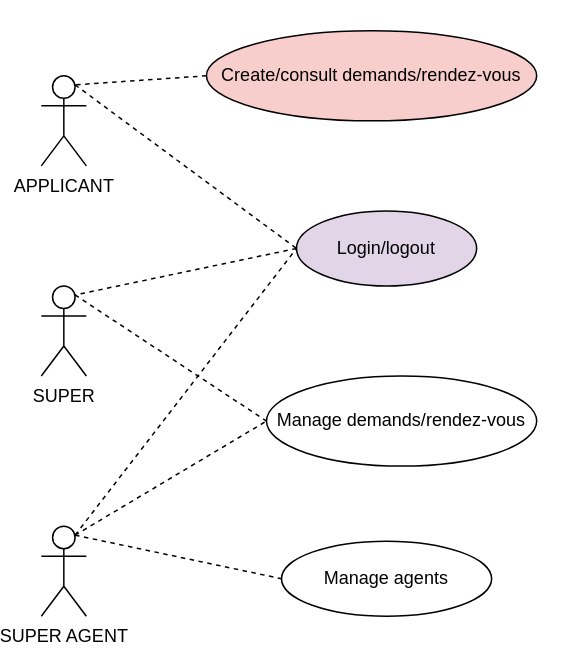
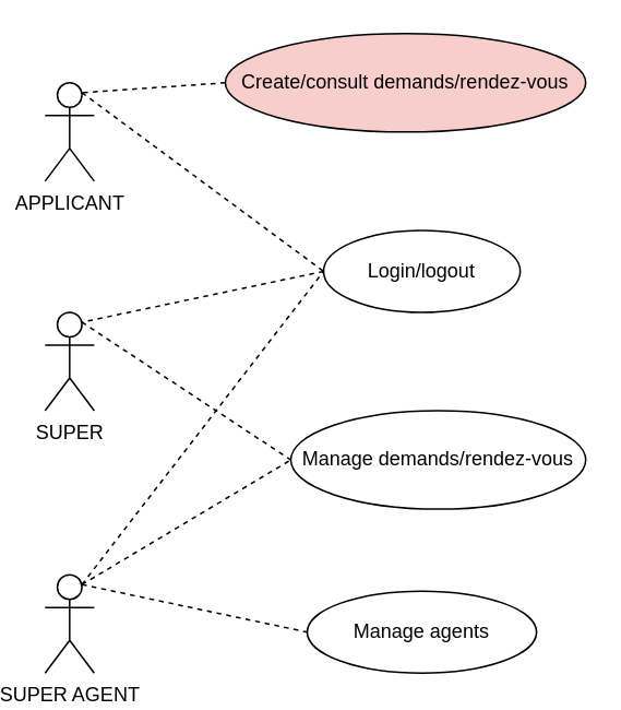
  <mxCell id="0" />
  <mxCell id="1" parent="0" />
  <mxCell id="2" value="APPLICANT" style="shape=umlActor;verticalLabelPosition=bottom;labelBackgroundColor=#ffffff;verticalAlign=top;html=1;outlineConnect=0;" vertex="1" parent="1"><mxGeometry x="20" y="50" width="30" height="60" as="geometry" /></mxCell>
  <mxCell id="3" value="SUPER" style="shape=umlActor;verticalLabelPosition=bottom;labelBackgroundColor=#ffffff;verticalAlign=top;html=1;outlineConnect=0;" vertex="1" parent="1"><mxGeometry x="20" y="190" width="30" height="60" as="geometry" /></mxCell>
  <mxCell id="4" value="SUPER AGENT" style="shape=umlActor;verticalLabelPosition=bottom;labelBackgroundColor=#ffffff;verticalAlign=top;html=1;outlineConnect=0;" vertex="1" parent="1"><mxGeometry x="20" y="350" width="30" height="60" as="geometry" /></mxCell>
- <mxCell id="5" value="Login/logout" style="ellipse;whiteSpace=wrap;html=1;fillColor=#e1d5e7;" vertex="1" parent="1"><mxGeometry x="190" y="140" width="120" height="50" as="geometry" /></mxCell>
+ <mxCell id="5" value="Login/logout" style="ellipse;whiteSpace=wrap;html=1;" vertex="1" parent="1"><mxGeometry x="190" y="140" width="120" height="50" as="geometry" /></mxCell>
  <mxCell id="6" value="Create/consult demands/rendez-vous" style="ellipse;whiteSpace=wrap;html=1;fillColor=#f8cecc;" vertex="1" parent="1"><mxGeometry x="130" y="20" width="220" height="60" as="geometry" /></mxCell>
  <mxCell id="7" value="Manage demands/rendez-vous" style="ellipse;whiteSpace=wrap;html=1;" vertex="1" parent="1"><mxGeometry x="170" y="250" width="180" height="60" as="geometry" /></mxCell>
  <mxCell id="8" value="Manage agents" style="ellipse;whiteSpace=wrap;html=1;" vertex="1" parent="1"><mxGeometry x="180" y="360" width="140" height="50" as="geometry" /></mxCell>
  <mxCell id="9" value="" style="endArrow=none;dashed=1;html=1;entryX=0;entryY=0.5;entryDx=0;entryDy=0;exitX=0.75;exitY=0.1;exitDx=0;exitDy=0;exitPerimeter=0;" edge="1" parent="1" source="2" target="5"><mxGeometry width="50" height="50" relative="1" as="geometry"><mxPoint x="70" y="210" as="sourcePoint" /><mxPoint x="150" y="180" as="targetPoint" /></mxGeometry></mxCell>
  <mxCell id="10" value="" style="endArrow=none;dashed=1;html=1;entryX=0;entryY=0.5;entryDx=0;entryDy=0;exitX=0.75;exitY=0.1;exitDx=0;exitDy=0;exitPerimeter=0;" edge="1" parent="1" source="4" target="5"><mxGeometry width="50" height="50" relative="1" as="geometry"><mxPoint x="200" y="330" as="sourcePoint" /><mxPoint x="250" y="280" as="targetPoint" /></mxGeometry></mxCell>
  <mxCell id="11" value="" style="endArrow=none;dashed=1;html=1;exitX=0;exitY=0.5;exitDx=0;exitDy=0;entryX=0.75;entryY=0.1;entryDx=0;entryDy=0;entryPerimeter=0;" edge="1" parent="1" source="5" target="3"><mxGeometry width="50" height="50" relative="1" as="geometry"><mxPoint x="320" y="180" as="sourcePoint" /><mxPoint x="370" y="130" as="targetPoint" /></mxGeometry></mxCell>
  <mxCell id="12" value="" style="endArrow=none;dashed=1;html=1;exitX=0.75;exitY=0.1;exitDx=0;exitDy=0;exitPerimeter=0;entryX=0;entryY=0.5;entryDx=0;entryDy=0;" edge="1" parent="1" source="4" target="8"><mxGeometry width="50" height="50" relative="1" as="geometry"><mxPoint x="320" y="380" as="sourcePoint" /><mxPoint x="370" y="330" as="targetPoint" /></mxGeometry></mxCell>
  <mxCell id="13" value="" style="endArrow=none;dashed=1;html=1;entryX=0;entryY=0.5;entryDx=0;entryDy=0;exitX=0.75;exitY=0.1;exitDx=0;exitDy=0;exitPerimeter=0;" edge="1" parent="1" source="4" target="7"><mxGeometry width="50" height="50" relative="1" as="geometry"><mxPoint x="230" y="290" as="sourcePoint" /><mxPoint x="370" y="330" as="targetPoint" /></mxGeometry></mxCell>
  <mxCell id="14" value="" style="endArrow=none;dashed=1;html=1;entryX=0.75;entryY=0.1;entryDx=0;entryDy=0;entryPerimeter=0;exitX=0;exitY=0.5;exitDx=0;exitDy=0;" edge="1" parent="1" source="6" target="2"><mxGeometry width="50" height="50" relative="1" as="geometry"><mxPoint x="139" y="90" as="sourcePoint" /><mxPoint x="250" y="100" as="targetPoint" /></mxGeometry></mxCell>
  <mxCell id="15" value="" style="endArrow=none;dashed=1;html=1;exitX=0.75;exitY=0.1;exitDx=0;exitDy=0;exitPerimeter=0;entryX=0;entryY=0.5;entryDx=0;entryDy=0;" edge="1" parent="1" source="3" target="7"><mxGeometry width="50" height="50" relative="1" as="geometry"><mxPoint x="80" y="320" as="sourcePoint" /><mxPoint x="130" y="270" as="targetPoint" /></mxGeometry></mxCell>
